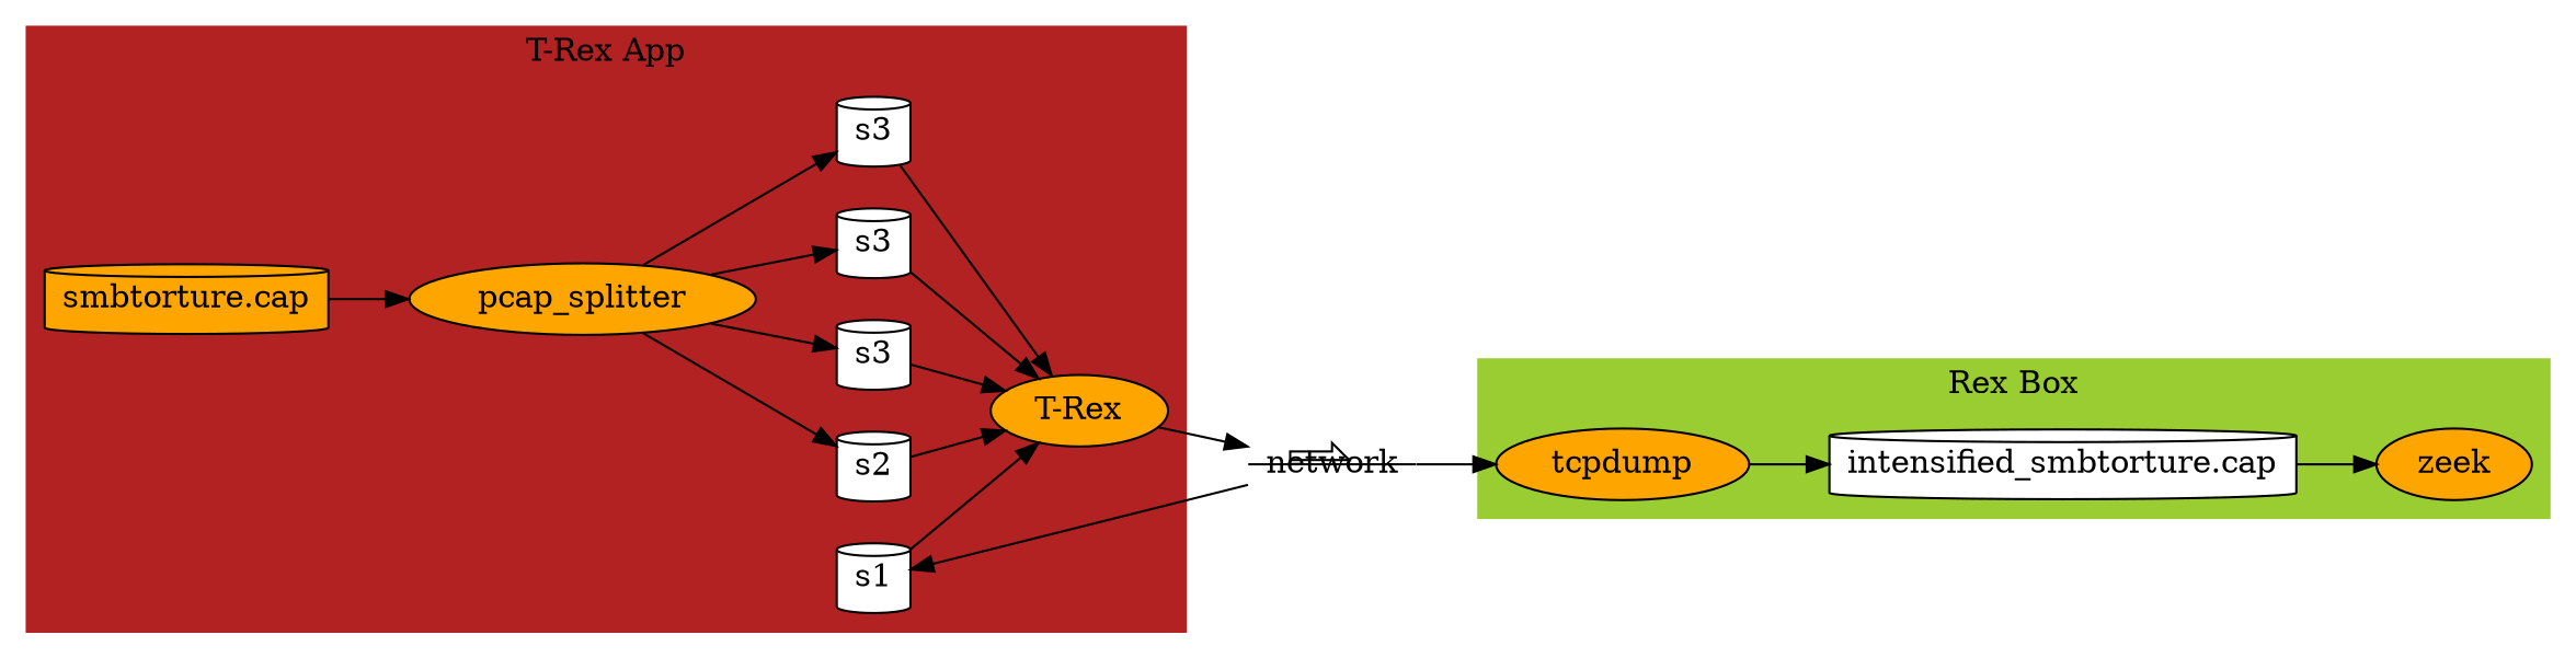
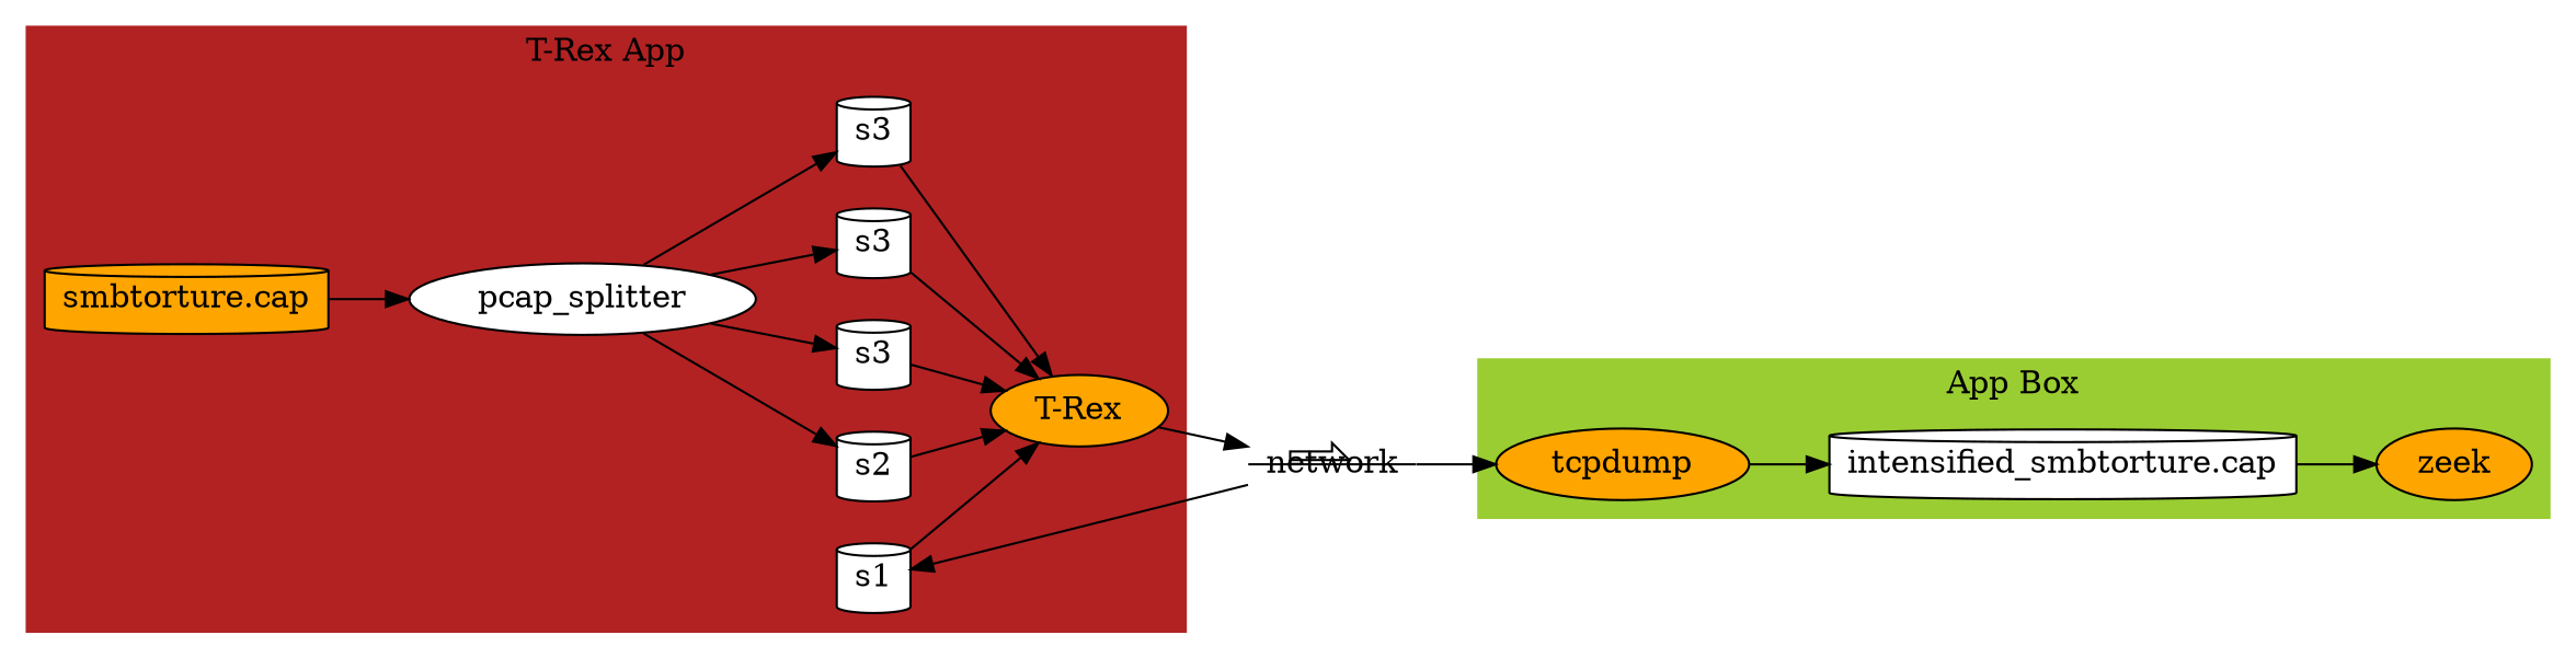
  digraph {
    rankdir=LR
    node [fillcolor=white shape=cylinder style=filled]
    n1 [fillcolor=orange height=0.2 label="smbtorture.cap" width=0.2]
    n2 [height=0.2 label=s1 width=0.2]
    n3 [height=0.2 label=s2 width=0.2]
    n4 [height=0.2 label=s3 width=0.2]
    n5 [height=0.2 label=s3 width=0.2]
    n6 [height=0.2 label=s3 width=0.2]
    n7 [fillcolor=orange height=0.2 label="T-Rex" shape=ellipse width=0.2]
-   n8 [fillcolor=orange height=0.2 label=pcap_splitter shape=ellipse width=0.2]
+   n8 [height=0.2 label=pcap_splitter shape=ellipse width=0.2]
    n9 [fillcolor=orange height=0.2 label=tcpdump shape=ellipse width=0.2]
    n10 [fillcolor=orange height=0.2 label=zeek shape=ellipse width=0.2]
    n11 [height=0.2 label="intensified_smbtorture.cap" width=0.2]
    network [height=0.2 shape=primersite width=0.2]
    subgraph cluster_1 {
      color=firebrick
      label="T-Rex App"
      style=filled
      n1
      n2
      n3
      n4
      n5
      n6
      n7
      n8
    }
    subgraph cluster_2 {
      color=yellowgreen
-     label="Rex Box"
+     label="App Box"
      style=filled
      n9
      n10
      n11
    }
    n1 -> n8
    n2 -> n7
    n3 -> n7
    n4 -> n7
    n5 -> n7
    n6 -> n7
    n7 -> network
    n8 -> n3
    n8 -> n4
    n8 -> n5
    n8 -> n6
    n9 -> n11
    n11 -> n10
    network -> n2
    network -> n9
  }
